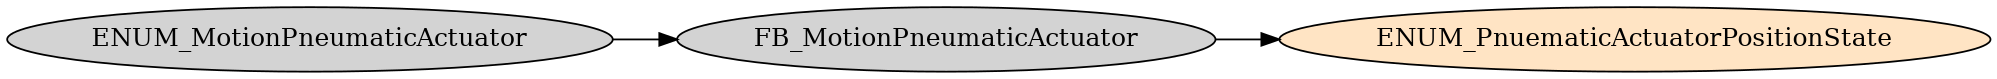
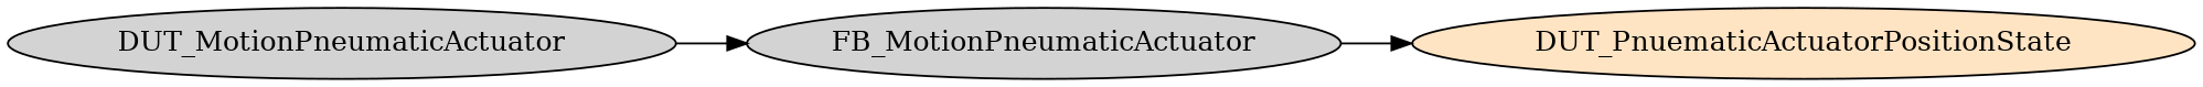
  digraph {
    rankdir=LR
    node [style=filled]
-   ENUM_PnuematicActuatorPositionState [fillcolor=bisque]
-   DUT_MotionPneumaticActuator [label=ENUM_MotionPneumaticActuator]
+   ENUM_PnuematicActuatorPositionState [fillcolor=bisque label=DUT_PnuematicActuatorPositionState]
+   DUT_MotionPneumaticActuator
    FB_MotionPneumaticActuator
    DUT_MotionPneumaticActuator -> FB_MotionPneumaticActuator
    FB_MotionPneumaticActuator -> ENUM_PnuematicActuatorPositionState
  }
